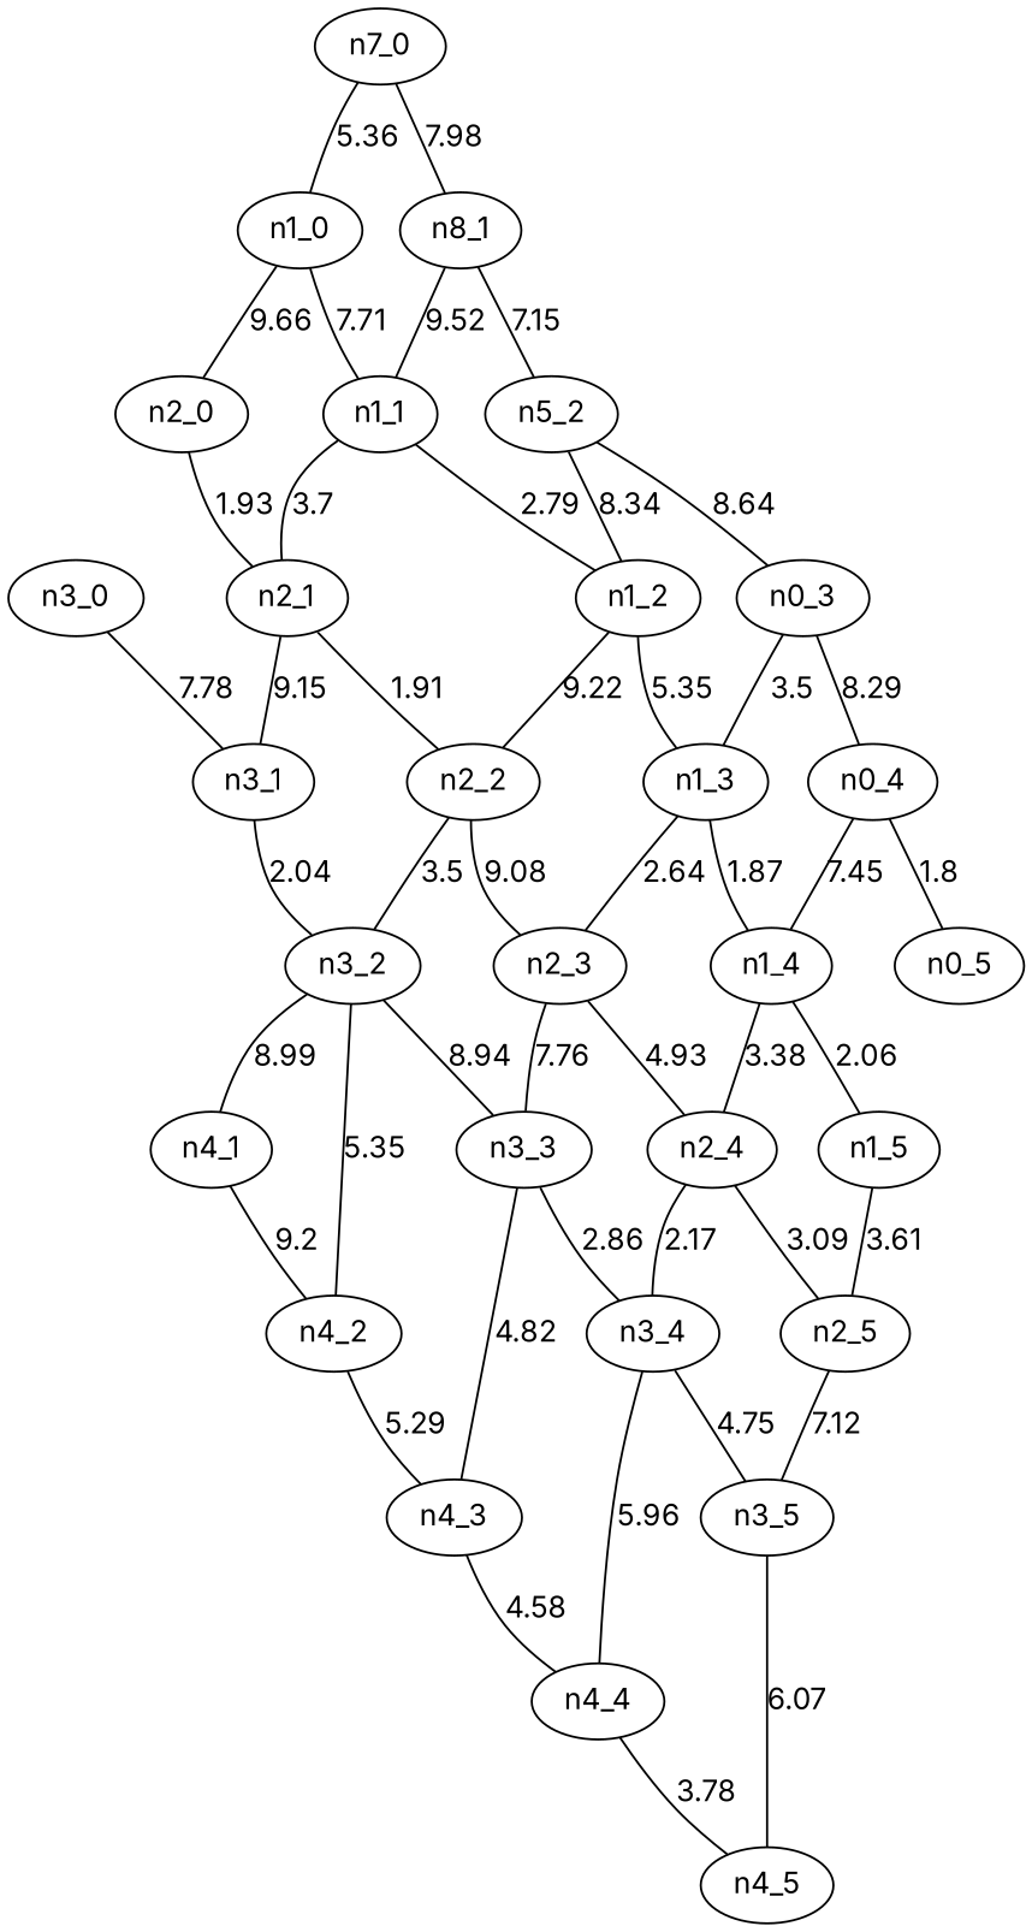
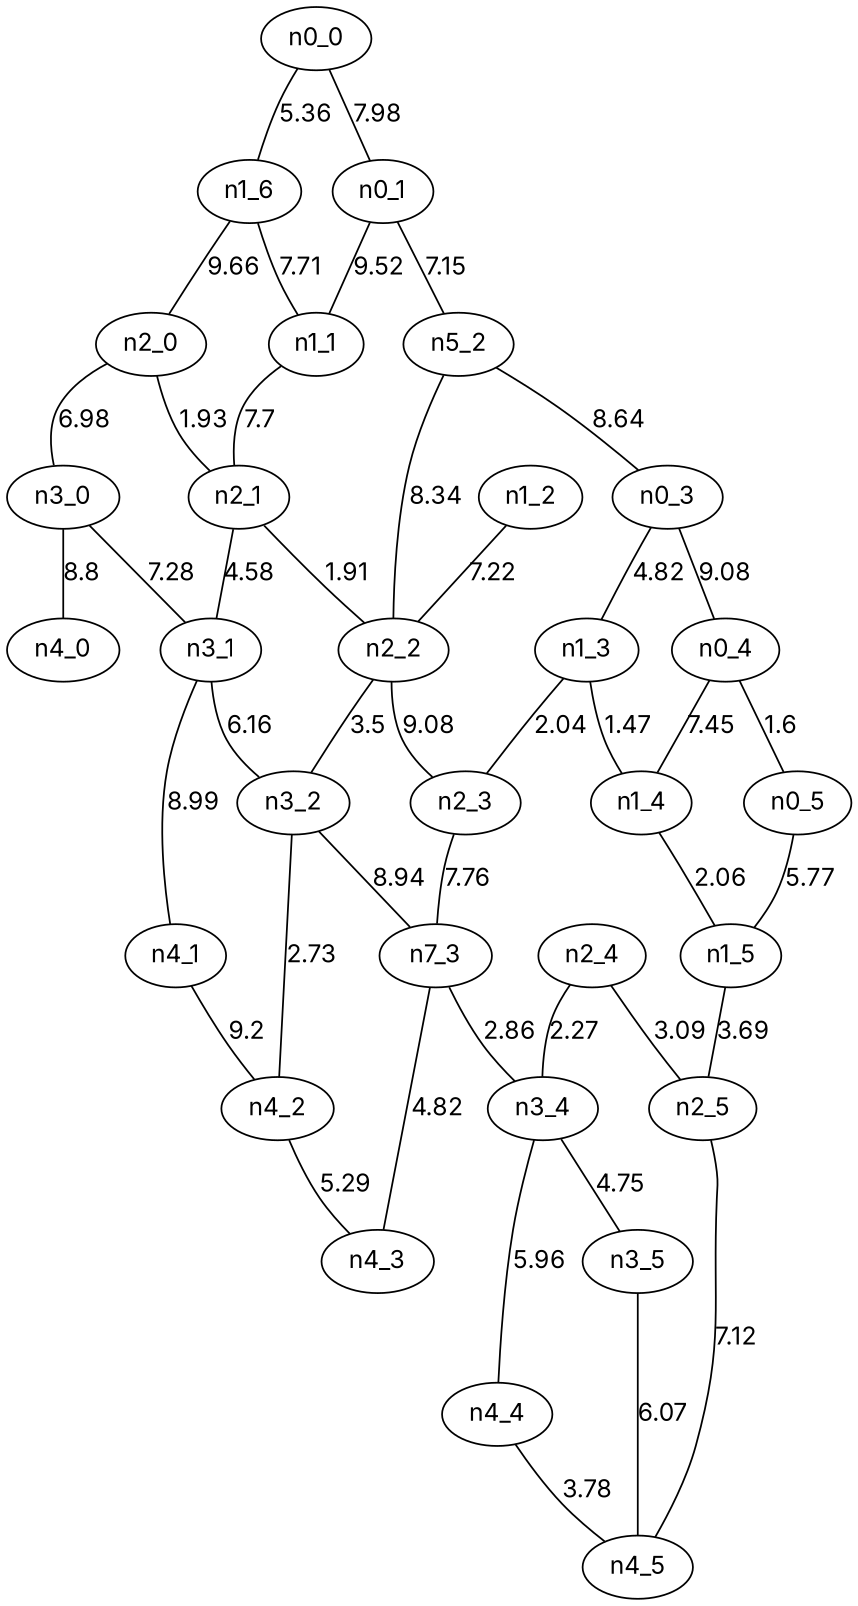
  graph {
    fontname=Inter
    node [fontname=Inter]
    edge [fontname=Inter]
    n4_3
    n4_4
    n4_5
    n2_4
    n3_4
    n2_5
    n3_5
-   n1_0
+   n1_0 [label=n1_6]
    n2_0
    n1_1
    n3_0
    n2_1
    n1_2
    n3_1
    n4_1
    n3_2
    n4_2
-   n3_3
+   n3_3 [label=n7_3]
    n19 [label=n5_2]
    n0_3
    n1_3
    n0_4
    n2_2
    n0_5
    n1_5
-   n0_0 [label=n7_0]
-   n0_1 [label=n8_1]
+   n0_0
+   n0_1
    n2_3
    n1_4
-   n4_3 -- n4_4 [label=4.58]
+   n4_0
    n4_4 -- n4_5 [label=3.78]
-   n2_4 -- n3_4 [label=2.17]
+   n2_4 -- n3_4 [label=2.27]
    n2_4 -- n2_5 [label=3.09]
    n3_4 -- n4_4 [label=5.96]
    n3_4 -- n3_5 [label=4.75]
-   n2_5 -- n3_5 [label=7.12]
+   n2_5 -- n4_5 [label=7.12]
    n3_5 -- n4_5 [label=6.07]
    n1_0 -- n2_0 [label=9.66]
    n1_0 -- n1_1 [label=7.71]
+   n2_0 -- n3_0 [label=6.98]
    n2_0 -- n2_1 [label=1.93]
-   n1_1 -- n2_1 [label=3.7]
-   n1_1 -- n1_2 [label=2.79]
-   n3_0 -- n3_1 [label=7.78]
-   n2_1 -- n3_1 [label=9.15]
+   n1_1 -- n2_1 [label=7.7]
+   n3_0 -- n3_1 [label=7.28]
+   n3_0 -- n4_0 [label=8.8]
+   n2_1 -- n3_1 [label=4.58]
    n2_1 -- n2_2 [label=1.91]
-   n1_2 -- n1_3 [label=5.35]
-   n1_2 -- n2_2 [label=9.22]
-   n3_2 -- n4_1 [label=8.99]
-   n3_1 -- n3_2 [label=2.04]
+   n1_2 -- n2_2 [label=7.22]
+   n3_1 -- n4_1 [label=8.99]
+   n3_1 -- n3_2 [label=6.16]
    n4_1 -- n4_2 [label=9.2]
-   n3_2 -- n4_2 [label=5.35]
+   n3_2 -- n4_2 [label=2.73]
    n3_2 -- n3_3 [label=8.94]
    n4_2 -- n4_3 [label=5.29]
    n3_3 -- n4_3 [label=4.82]
    n3_3 -- n3_4 [label=2.86]
-   n19 -- n1_2 [label=8.34]
+   n19 -- n2_2 [label=8.34]
    n19 -- n0_3 [label=8.64]
-   n0_3 -- n1_3 [label=3.5]
-   n0_3 -- n0_4 [label=8.29]
-   n1_3 -- n2_3 [label=2.64]
-   n1_3 -- n1_4 [label=1.87]
-   n0_4 -- n0_5 [label=1.8]
+   n0_3 -- n1_3 [label=4.82]
+   n0_3 -- n0_4 [label=9.08]
+   n1_3 -- n2_3 [label=2.04]
+   n1_3 -- n1_4 [label=1.47]
+   n0_4 -- n0_5 [label=1.6]
    n0_4 -- n1_4 [label=7.45]
    n2_2 -- n3_2 [label=3.5]
    n2_2 -- n2_3 [label=9.08]
-   n1_5 -- n2_5 [label=3.61]
+   n0_5 -- n1_5 [label=5.77]
+   n1_5 -- n2_5 [label=3.69]
    n0_0 -- n1_0 [label=5.36]
    n0_0 -- n0_1 [label=7.98]
    n0_1 -- n1_1 [label=9.52]
    n0_1 -- n19 [label=7.15]
-   n2_3 -- n2_4 [label=4.93]
    n2_3 -- n3_3 [label=7.76]
-   n1_4 -- n2_4 [label=3.38]
    n1_4 -- n1_5 [label=2.06]
  }
